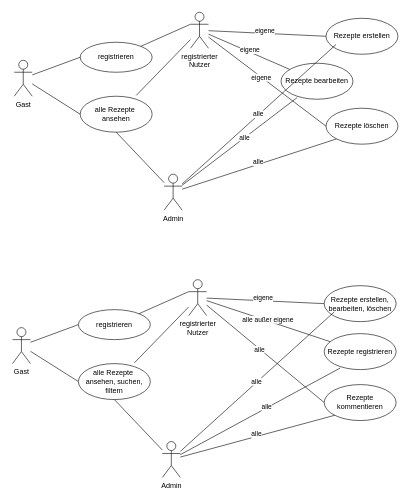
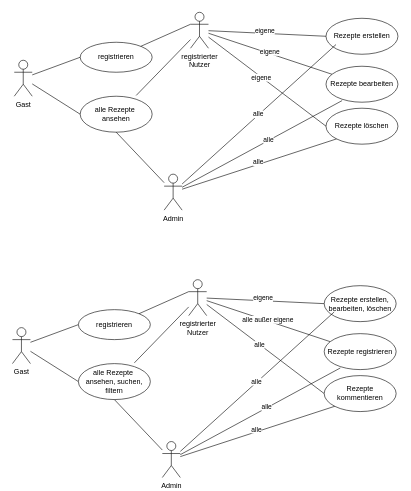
  <mxCell id="0" />
  <mxCell id="1" parent="0" />
  <mxCell id="2" style="rounded=0;orthogonalLoop=1;jettySize=auto;html=1;entryX=0;entryY=0.5;entryDx=0;entryDy=0;endArrow=none;startFill=0;" parent="1" source="4" target="5" edge="1"><mxGeometry relative="1" as="geometry" /></mxCell>
  <mxCell id="3" style="rounded=0;orthogonalLoop=1;jettySize=auto;html=1;entryX=0;entryY=0.5;entryDx=0;entryDy=0;endArrow=none;startFill=0;" parent="1" source="4" target="17" edge="1"><mxGeometry relative="1" as="geometry" /></mxCell>
  <mxCell id="4" value="Gast" style="shape=umlActor;verticalLabelPosition=bottom;verticalAlign=top;html=1;outlineConnect=0;" parent="1" vertex="1"><mxGeometry x="23" y="100" width="30" height="60" as="geometry" /></mxCell>
  <mxCell id="5" value="registrieren" style="ellipse;whiteSpace=wrap;html=1;" parent="1" vertex="1"><mxGeometry x="133" y="70" width="120" height="50" as="geometry" /></mxCell>
  <mxCell id="6" style="rounded=0;orthogonalLoop=1;jettySize=auto;html=1;entryX=0;entryY=0.5;entryDx=0;entryDy=0;endArrow=none;startFill=0;" parent="1" source="12" target="14" edge="1"><mxGeometry relative="1" as="geometry" /></mxCell>
  <mxCell id="7" value="eigene" style="edgeLabel;html=1;align=center;verticalAlign=middle;resizable=0;points=[];" parent="6" vertex="1" connectable="0"><mxGeometry x="-0.05" y="5" relative="1" as="geometry"><mxPoint as="offset" /></mxGeometry></mxCell>
  <mxCell id="8" style="rounded=0;orthogonalLoop=1;jettySize=auto;html=1;endArrow=none;startFill=0;" parent="1" source="12" target="15" edge="1"><mxGeometry relative="1" as="geometry"><mxPoint x="403" y="91.796" as="sourcePoint" /><mxPoint x="555" y="110" as="targetPoint" /></mxGeometry></mxCell>
  <mxCell id="9" value="eigene" style="edgeLabel;html=1;align=center;verticalAlign=middle;resizable=0;points=[];" parent="8" vertex="1" connectable="0"><mxGeometry x="-0.019" y="3" relative="1" as="geometry"><mxPoint as="offset" /></mxGeometry></mxCell>
  <mxCell id="10" style="rounded=0;orthogonalLoop=1;jettySize=auto;html=1;entryX=0;entryY=0.5;entryDx=0;entryDy=0;endArrow=none;startFill=0;" parent="1" source="12" target="16" edge="1"><mxGeometry relative="1" as="geometry" /></mxCell>
  <mxCell id="11" value="eigene" style="edgeLabel;html=1;align=center;verticalAlign=middle;resizable=0;points=[];" parent="10" vertex="1" connectable="0"><mxGeometry x="0.094" y="-3" relative="1" as="geometry"><mxPoint x="-18" y="-17" as="offset" /></mxGeometry></mxCell>
  <mxCell id="12" value="registrierter&lt;div&gt;Nutzer&lt;/div&gt;" style="shape=umlActor;verticalLabelPosition=bottom;verticalAlign=top;html=1;outlineConnect=0;" parent="1" vertex="1"><mxGeometry x="317" y="20" width="30" height="60" as="geometry" /></mxCell>
  <mxCell id="13" style="rounded=0;orthogonalLoop=1;jettySize=auto;html=1;entryX=0;entryY=0.333;entryDx=0;entryDy=0;entryPerimeter=0;endArrow=none;startFill=0;" parent="1" source="5" target="12" edge="1"><mxGeometry relative="1" as="geometry" /></mxCell>
  <mxCell id="14" value="Rezepte erstellen" style="ellipse;whiteSpace=wrap;html=1;" parent="1" vertex="1"><mxGeometry x="543" y="30" width="120" height="60" as="geometry" /></mxCell>
- <mxCell id="15" value="Rezepte bearbeiten" style="ellipse;whiteSpace=wrap;html=1;" parent="1" vertex="1"><mxGeometry x="468" y="105" width="120" height="60" as="geometry" /></mxCell>
+ <mxCell id="15" value="Rezepte bearbeiten" style="ellipse;whiteSpace=wrap;html=1;" parent="1" vertex="1"><mxGeometry x="543" y="110" width="120" height="60" as="geometry" /></mxCell>
  <mxCell id="16" value="Rezepte löschen" style="ellipse;whiteSpace=wrap;html=1;" parent="1" vertex="1"><mxGeometry x="543" y="180" width="120" height="60" as="geometry" /></mxCell>
  <mxCell id="17" value="alle Rezepte&amp;nbsp;&lt;div&gt;&lt;span style=&quot;background-color: transparent; color: light-dark(rgb(0, 0, 0), rgb(255, 255, 255));&quot;&gt;ansehen&lt;/span&gt;&lt;/div&gt;" style="ellipse;whiteSpace=wrap;html=1;" parent="1" vertex="1"><mxGeometry x="133" y="160" width="120" height="60" as="geometry" /></mxCell>
  <mxCell id="18" style="rounded=0;orthogonalLoop=1;jettySize=auto;html=1;entryX=0.5;entryY=1;entryDx=0;entryDy=0;endArrow=none;startFill=0;" parent="1" source="21" target="17" edge="1"><mxGeometry relative="1" as="geometry" /></mxCell>
  <mxCell id="19" style="rounded=0;orthogonalLoop=1;jettySize=auto;html=1;entryX=0;entryY=1;entryDx=0;entryDy=0;endArrow=none;startFill=0;" parent="1" source="21" target="16" edge="1"><mxGeometry relative="1" as="geometry" /></mxCell>
  <mxCell id="20" value="alle" style="edgeLabel;html=1;align=center;verticalAlign=middle;resizable=0;points=[];" parent="19" vertex="1" connectable="0"><mxGeometry x="-0.012" y="4" relative="1" as="geometry"><mxPoint as="offset" /></mxGeometry></mxCell>
  <mxCell id="21" value="Admin" style="shape=umlActor;verticalLabelPosition=bottom;verticalAlign=top;html=1;outlineConnect=0;" parent="1" vertex="1"><mxGeometry x="273" y="290" width="30" height="60" as="geometry" /></mxCell>
  <mxCell id="22" style="rounded=0;orthogonalLoop=1;jettySize=auto;html=1;entryX=0.224;entryY=0.955;entryDx=0;entryDy=0;entryPerimeter=0;endArrow=none;startFill=0;" parent="1" source="21" target="15" edge="1"><mxGeometry relative="1" as="geometry" /></mxCell>
  <mxCell id="23" value="alle" style="edgeLabel;html=1;align=center;verticalAlign=middle;resizable=0;points=[];" parent="22" vertex="1" connectable="0"><mxGeometry x="0.083" y="1" relative="1" as="geometry"><mxPoint as="offset" /></mxGeometry></mxCell>
  <mxCell id="24" style="rounded=0;orthogonalLoop=1;jettySize=auto;html=1;entryX=0.139;entryY=0.73;entryDx=0;entryDy=0;entryPerimeter=0;endArrow=none;startFill=0;" parent="1" source="21" target="14" edge="1"><mxGeometry relative="1" as="geometry" /></mxCell>
  <mxCell id="25" value="alle" style="edgeLabel;html=1;align=center;verticalAlign=middle;resizable=0;points=[];" parent="24" vertex="1" connectable="0"><mxGeometry x="-0.004" y="2" relative="1" as="geometry"><mxPoint y="1" as="offset" /></mxGeometry></mxCell>
  <mxCell id="26" style="rounded=0;orthogonalLoop=1;jettySize=auto;html=1;entryX=0.778;entryY=-0.021;entryDx=0;entryDy=0;endArrow=none;startFill=0;entryPerimeter=0;" parent="1" source="12" target="17" edge="1"><mxGeometry relative="1" as="geometry" /></mxCell>
  <mxCell id="27" style="rounded=0;orthogonalLoop=1;jettySize=auto;html=1;entryX=0;entryY=0.5;entryDx=0;entryDy=0;endArrow=none;startFill=0;" edge="1" parent="1" source="29" target="30"><mxGeometry relative="1" as="geometry" /></mxCell>
  <mxCell id="28" style="rounded=0;orthogonalLoop=1;jettySize=auto;html=1;entryX=0;entryY=0.5;entryDx=0;entryDy=0;endArrow=none;startFill=0;" edge="1" parent="1" source="29" target="42"><mxGeometry relative="1" as="geometry" /></mxCell>
  <mxCell id="29" value="Gast" style="shape=umlActor;verticalLabelPosition=bottom;verticalAlign=top;html=1;outlineConnect=0;" vertex="1" parent="1"><mxGeometry x="20" y="546" width="30" height="60" as="geometry" /></mxCell>
  <mxCell id="30" value="registrieren" style="ellipse;whiteSpace=wrap;html=1;" vertex="1" parent="1"><mxGeometry x="130" y="516" width="120" height="50" as="geometry" /></mxCell>
  <mxCell id="31" style="rounded=0;orthogonalLoop=1;jettySize=auto;html=1;entryX=0;entryY=0.5;entryDx=0;entryDy=0;endArrow=none;startFill=0;" edge="1" parent="1" source="37" target="39"><mxGeometry relative="1" as="geometry" /></mxCell>
  <mxCell id="32" value="eigene" style="edgeLabel;html=1;align=center;verticalAlign=middle;resizable=0;points=[];" vertex="1" connectable="0" parent="31"><mxGeometry x="-0.05" y="5" relative="1" as="geometry"><mxPoint as="offset" /></mxGeometry></mxCell>
  <mxCell id="33" style="rounded=0;orthogonalLoop=1;jettySize=auto;html=1;endArrow=none;startFill=0;" edge="1" parent="1" source="37" target="40"><mxGeometry relative="1" as="geometry"><mxPoint x="400" y="537.796" as="sourcePoint" /><mxPoint x="552" y="556" as="targetPoint" /></mxGeometry></mxCell>
  <mxCell id="34" value="alle außer eigene" style="edgeLabel;html=1;align=center;verticalAlign=middle;resizable=0;points=[];" vertex="1" connectable="0" parent="33"><mxGeometry x="-0.019" y="3" relative="1" as="geometry"><mxPoint y="1" as="offset" /></mxGeometry></mxCell>
  <mxCell id="35" style="rounded=0;orthogonalLoop=1;jettySize=auto;html=1;entryX=0;entryY=0.5;entryDx=0;entryDy=0;endArrow=none;startFill=0;" edge="1" parent="1" source="37" target="41"><mxGeometry relative="1" as="geometry" /></mxCell>
  <mxCell id="36" value="alle" style="edgeLabel;html=1;align=center;verticalAlign=middle;resizable=0;points=[];" vertex="1" connectable="0" parent="35"><mxGeometry x="0.094" y="-3" relative="1" as="geometry"><mxPoint x="-18" y="-17" as="offset" /></mxGeometry></mxCell>
  <mxCell id="37" value="registrierter&lt;div&gt;Nutzer&lt;/div&gt;" style="shape=umlActor;verticalLabelPosition=bottom;verticalAlign=top;html=1;outlineConnect=0;" vertex="1" parent="1"><mxGeometry x="314" y="466" width="30" height="60" as="geometry" /></mxCell>
  <mxCell id="38" style="rounded=0;orthogonalLoop=1;jettySize=auto;html=1;entryX=0;entryY=0.333;entryDx=0;entryDy=0;entryPerimeter=0;endArrow=none;startFill=0;" edge="1" parent="1" source="30" target="37"><mxGeometry relative="1" as="geometry" /></mxCell>
  <mxCell id="39" value="Rezepte erstellen, bearbeiten, löschen" style="ellipse;whiteSpace=wrap;html=1;" vertex="1" parent="1"><mxGeometry x="540" y="476" width="120" height="60" as="geometry" /></mxCell>
  <mxCell id="40" value="Rezepte registrieren" style="ellipse;whiteSpace=wrap;html=1;" vertex="1" parent="1"><mxGeometry x="540" y="556" width="120" height="60" as="geometry" /></mxCell>
- <mxCell id="41" value="Rezepte kommentieren" style="ellipse;whiteSpace=wrap;html=1;" vertex="1" parent="1"><mxGeometry x="540" y="641" width="120" height="60" as="geometry" /></mxCell>
+ <mxCell id="41" value="Rezepte kommentieren" style="ellipse;whiteSpace=wrap;html=1;" vertex="1" parent="1"><mxGeometry x="540" y="626" width="120" height="60" as="geometry" /></mxCell>
  <mxCell id="42" value="alle Rezepte&amp;nbsp;&lt;div&gt;&lt;span style=&quot;background-color: transparent; color: light-dark(rgb(0, 0, 0), rgb(255, 255, 255));&quot;&gt;ansehen, suchen, filtern&lt;/span&gt;&lt;/div&gt;" style="ellipse;whiteSpace=wrap;html=1;" vertex="1" parent="1"><mxGeometry x="130" y="606" width="120" height="60" as="geometry" /></mxCell>
  <mxCell id="43" style="rounded=0;orthogonalLoop=1;jettySize=auto;html=1;entryX=0.5;entryY=1;entryDx=0;entryDy=0;endArrow=none;startFill=0;" edge="1" parent="1" source="46" target="42"><mxGeometry relative="1" as="geometry" /></mxCell>
  <mxCell id="44" style="rounded=0;orthogonalLoop=1;jettySize=auto;html=1;entryX=0;entryY=1;entryDx=0;entryDy=0;endArrow=none;startFill=0;" edge="1" parent="1" source="46" target="41"><mxGeometry relative="1" as="geometry" /></mxCell>
  <mxCell id="45" value="alle" style="edgeLabel;html=1;align=center;verticalAlign=middle;resizable=0;points=[];" vertex="1" connectable="0" parent="44"><mxGeometry x="-0.012" y="4" relative="1" as="geometry"><mxPoint as="offset" /></mxGeometry></mxCell>
  <mxCell id="46" value="Admin" style="shape=umlActor;verticalLabelPosition=bottom;verticalAlign=top;html=1;outlineConnect=0;" vertex="1" parent="1"><mxGeometry x="270" y="736" width="30" height="60" as="geometry" /></mxCell>
  <mxCell id="47" style="rounded=0;orthogonalLoop=1;jettySize=auto;html=1;entryX=0.224;entryY=0.955;entryDx=0;entryDy=0;entryPerimeter=0;endArrow=none;startFill=0;" edge="1" parent="1" source="46" target="40"><mxGeometry relative="1" as="geometry" /></mxCell>
  <mxCell id="48" value="alle" style="edgeLabel;html=1;align=center;verticalAlign=middle;resizable=0;points=[];" vertex="1" connectable="0" parent="47"><mxGeometry x="0.083" y="1" relative="1" as="geometry"><mxPoint as="offset" /></mxGeometry></mxCell>
  <mxCell id="49" style="rounded=0;orthogonalLoop=1;jettySize=auto;html=1;entryX=0.139;entryY=0.73;entryDx=0;entryDy=0;entryPerimeter=0;endArrow=none;startFill=0;" edge="1" parent="1" source="46" target="39"><mxGeometry relative="1" as="geometry" /></mxCell>
  <mxCell id="50" value="alle" style="edgeLabel;html=1;align=center;verticalAlign=middle;resizable=0;points=[];" vertex="1" connectable="0" parent="49"><mxGeometry x="-0.004" y="2" relative="1" as="geometry"><mxPoint y="1" as="offset" /></mxGeometry></mxCell>
  <mxCell id="51" style="rounded=0;orthogonalLoop=1;jettySize=auto;html=1;entryX=0.778;entryY=-0.021;entryDx=0;entryDy=0;endArrow=none;startFill=0;entryPerimeter=0;" edge="1" parent="1" source="37" target="42"><mxGeometry relative="1" as="geometry" /></mxCell>
